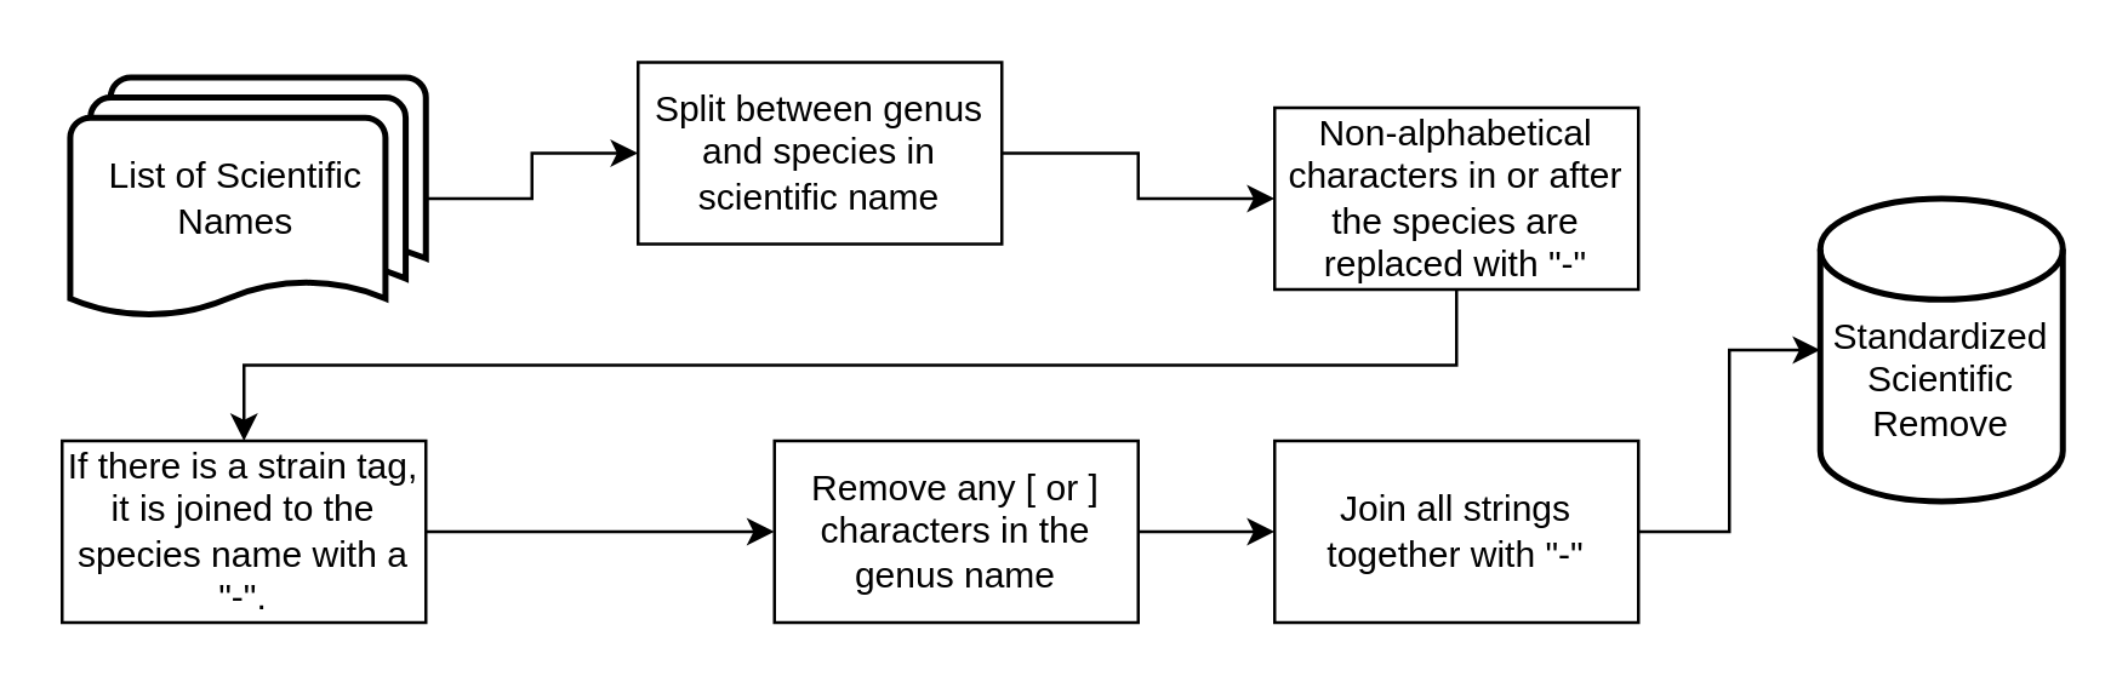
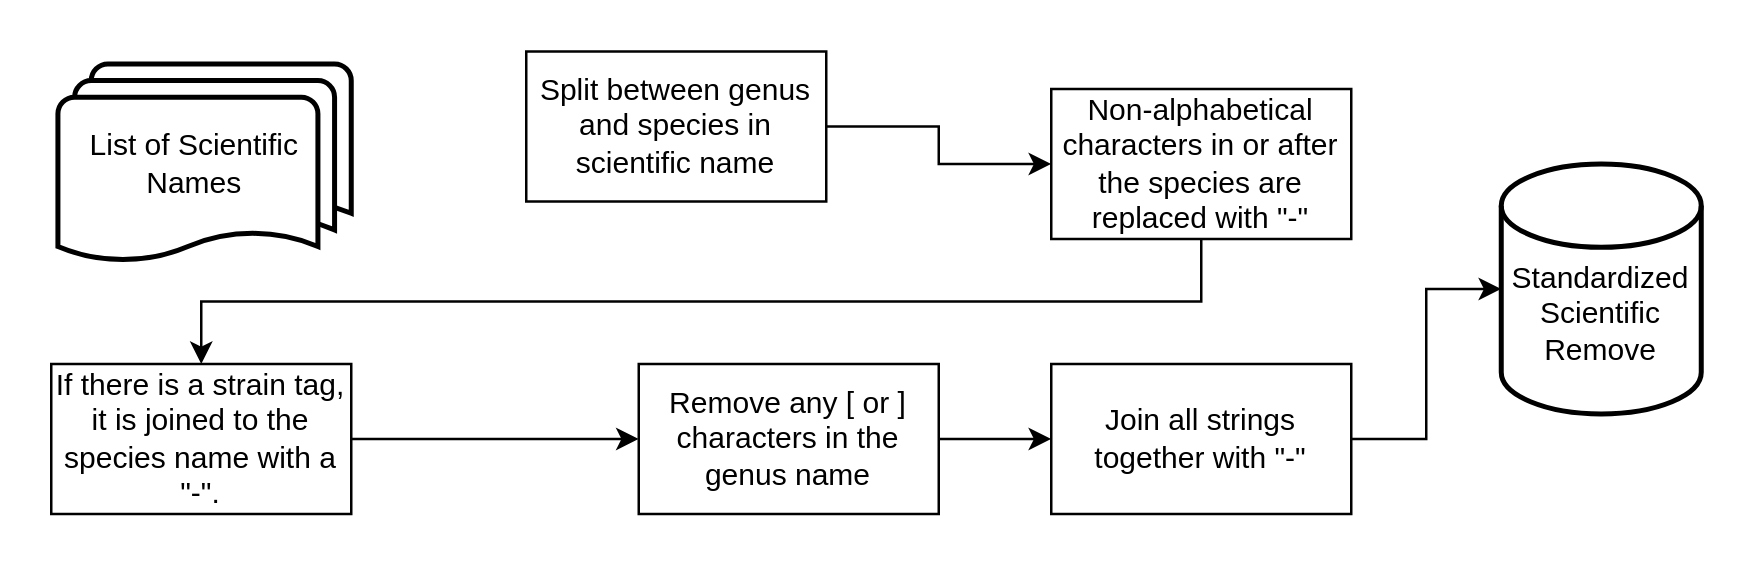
  <mxCell id="0" />
  <mxCell id="1" parent="0" />
  <mxCell id="2" style="edgeStyle=orthogonalEdgeStyle;rounded=0;orthogonalLoop=1;jettySize=auto;html=1;exitX=1;exitY=0.5;exitDx=0;exitDy=0;" edge="1" parent="1" source="3" target="5"><mxGeometry relative="1" as="geometry" /></mxCell>
  <mxCell id="3" value="Split between genus and species in scientific name" style="rounded=0;whiteSpace=wrap;html=1;" vertex="1" parent="1"><mxGeometry x="210" y="20" width="120" height="60" as="geometry" /></mxCell>
  <mxCell id="4" style="edgeStyle=orthogonalEdgeStyle;rounded=0;orthogonalLoop=1;jettySize=auto;html=1;exitX=0.5;exitY=1;exitDx=0;exitDy=0;entryX=0.5;entryY=0;entryDx=0;entryDy=0;" edge="1" parent="1" source="5" target="7"><mxGeometry relative="1" as="geometry" /></mxCell>
  <mxCell id="5" value="Non-alphabetical characters in or after the species are replaced with &quot;-&quot;" style="rounded=0;whiteSpace=wrap;html=1;" vertex="1" parent="1"><mxGeometry x="420" y="35" width="120" height="60" as="geometry" /></mxCell>
  <mxCell id="6" style="edgeStyle=orthogonalEdgeStyle;rounded=0;orthogonalLoop=1;jettySize=auto;html=1;exitX=1;exitY=0.5;exitDx=0;exitDy=0;" edge="1" parent="1" source="7" target="9"><mxGeometry relative="1" as="geometry" /></mxCell>
  <mxCell id="7" value="If there is a strain tag, it is joined to the species name with a &quot;-&quot;." style="rounded=0;whiteSpace=wrap;html=1;" vertex="1" parent="1"><mxGeometry x="20" y="145" width="120" height="60" as="geometry" /></mxCell>
  <mxCell id="8" value="" style="edgeStyle=orthogonalEdgeStyle;rounded=0;orthogonalLoop=1;jettySize=auto;html=1;" edge="1" parent="1" source="9" target="11"><mxGeometry relative="1" as="geometry" /></mxCell>
  <mxCell id="9" value="Remove any [ or ] characters in the genus name" style="rounded=0;whiteSpace=wrap;html=1;" vertex="1" parent="1"><mxGeometry x="255" y="145" width="120" height="60" as="geometry" /></mxCell>
  <mxCell id="10" style="edgeStyle=orthogonalEdgeStyle;rounded=0;orthogonalLoop=1;jettySize=auto;html=1;exitX=1;exitY=0.5;exitDx=0;exitDy=0;entryX=0;entryY=0.5;entryDx=0;entryDy=0;entryPerimeter=0;" edge="1" parent="1" source="11" target="14"><mxGeometry relative="1" as="geometry" /></mxCell>
  <mxCell id="11" value="Join all strings together with &quot;-&quot;" style="rounded=0;whiteSpace=wrap;html=1;" vertex="1" parent="1"><mxGeometry x="420" y="145" width="120" height="60" as="geometry" /></mxCell>
- <mxCell id="12" style="edgeStyle=orthogonalEdgeStyle;rounded=0;orthogonalLoop=1;jettySize=auto;html=1;exitX=1;exitY=0.5;exitDx=0;exitDy=0;exitPerimeter=0;entryX=0;entryY=0.5;entryDx=0;entryDy=0;" edge="1" parent="1" source="13" target="3"><mxGeometry relative="1" as="geometry" /></mxCell>
  <mxCell id="13" value="List of Scientific Names" style="strokeWidth=2;html=1;shape=mxgraph.flowchart.multi-document;whiteSpace=wrap;spacingRight=8;" vertex="1" parent="1"><mxGeometry x="22.67" y="25" width="117.33" height="80" as="geometry" /></mxCell>
  <mxCell id="14" value="Standardized&lt;br&gt;Scientific Remove" style="strokeWidth=2;html=1;shape=mxgraph.flowchart.database;whiteSpace=wrap;spacingTop=20;" vertex="1" parent="1"><mxGeometry x="600" y="65" width="80" height="100" as="geometry" /></mxCell>
